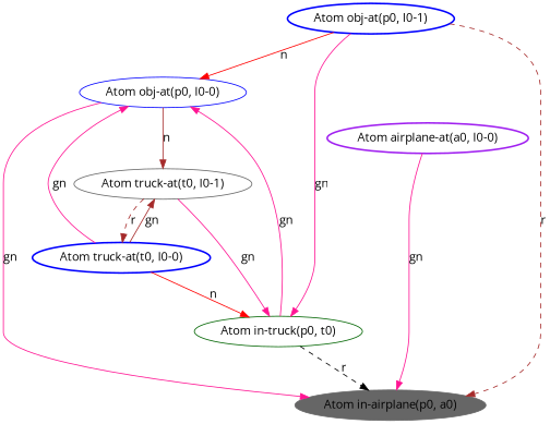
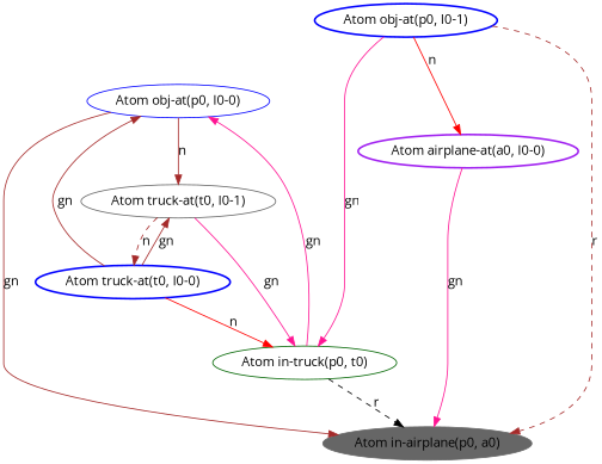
  digraph {
    fontname="Open Sans"
    node [color=blue fontname="Open Sans"]
    edge [color=deeppink fontname="Open Sans"]
    n1 [color=gray40 label="Atom in-airplane(p0, a0)" style=filled]
    n2 [label="Atom truck-at(t0, l0-0)" style=bold]
    n3 [label="Atom obj-at(p0, l0-0)"]
    n4 [color=gray40 label="Atom truck-at(t0, l0-1)"]
    n5 [color=darkgreen label="Atom in-truck(p0, t0)"]
    n6 [color=purple label="Atom airplane-at(a0, l0-0)" style=bold]
    n7 [label="Atom obj-at(p0, l0-1)" style=bold]
-   n2 -> n3 [label=gn]
+   n2 -> n3 [color=brown label=gn]
    n2 -> n4 [color=brown label=gn]
    n2 -> n5 [color=red label=n]
-   n3 -> n1 [label=gn]
+   n3 -> n1 [color=brown label=gn]
    n3 -> n4 [color=brown label=n]
-   n4 -> n2 [color=brown label=r style=dashed]
+   n4 -> n2 [color=brown label=n style=dashed]
    n4 -> n5 [label=gn]
    n5 -> n1 [color=black label=r style=dashed]
    n5 -> n3 [label=gn]
    n6 -> n1 [label=gn]
    n7 -> n1 [color=brown label=r style=dashed]
-   n7 -> n3 [color=red label=n]
+   n7 -> n6 [color=red label=n]
    n7 -> n5 [label=gn]
  }
